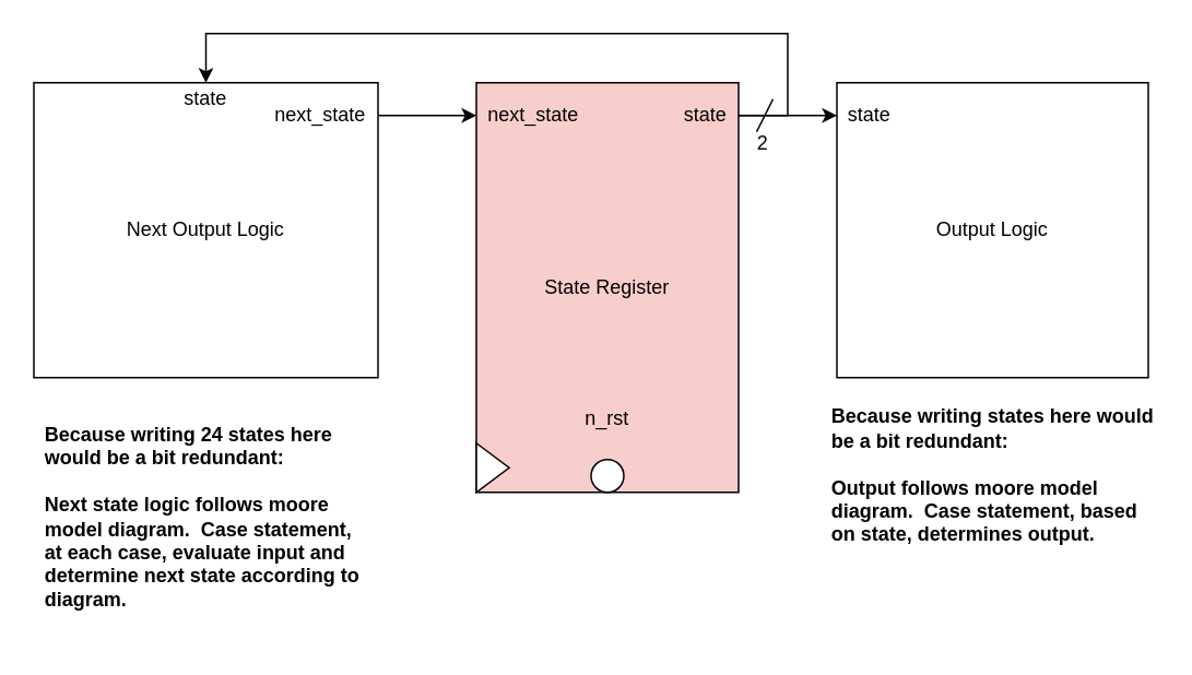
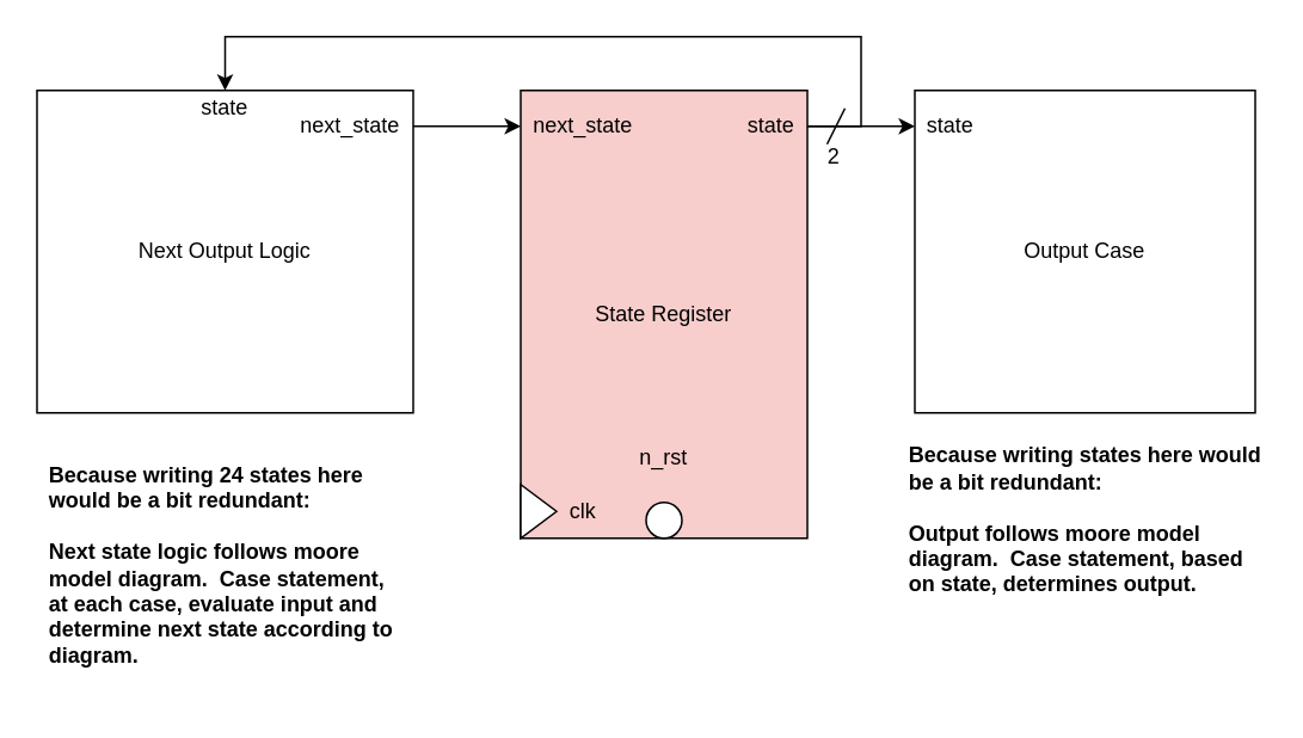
  <mxCell id="0" />
  <mxCell id="1" parent="0" />
  <mxCell id="2" value="State Register" style="rounded=0;whiteSpace=wrap;html=1;fillColor=#f8cecc;" parent="1" vertex="1"><mxGeometry x="290" y="50" width="160" height="250" as="geometry" /></mxCell>
  <mxCell id="3" value="Next Output Logic" style="rounded=0;whiteSpace=wrap;html=1;" parent="1" vertex="1"><mxGeometry x="20" y="50" width="210" height="180" as="geometry" /></mxCell>
- <mxCell id="4" value="Output Logic" style="rounded=0;whiteSpace=wrap;html=1;" parent="1" vertex="1"><mxGeometry x="510" y="50" width="190" height="180" as="geometry" /></mxCell>
+ <mxCell id="4" value="Output Case" style="rounded=0;whiteSpace=wrap;html=1;" parent="1" vertex="1"><mxGeometry x="510" y="50" width="190" height="180" as="geometry" /></mxCell>
  <mxCell id="5" value="" style="triangle;whiteSpace=wrap;html=1;" parent="1" vertex="1"><mxGeometry x="290" y="270" width="20" height="30" as="geometry" /></mxCell>
  <mxCell id="6" value="" style="ellipse;whiteSpace=wrap;html=1;aspect=fixed;" parent="1" vertex="1"><mxGeometry x="360" y="280" width="20" height="20" as="geometry" /></mxCell>
+ <mxCell id="7" value="clk" style="text;html=1;strokeColor=none;fillColor=none;align=center;verticalAlign=middle;whiteSpace=wrap;rounded=0;" parent="1" vertex="1"><mxGeometry x="310" y="275" width="30" height="20" as="geometry" /></mxCell>
  <mxCell id="8" value="n_rst" style="text;html=1;strokeColor=none;fillColor=none;align=center;verticalAlign=middle;whiteSpace=wrap;rounded=0;" parent="1" vertex="1"><mxGeometry x="350" y="245" width="40" height="20" as="geometry" /></mxCell>
  <mxCell id="9" style="edgeStyle=orthogonalEdgeStyle;rounded=0;orthogonalLoop=1;jettySize=auto;html=1;entryX=0;entryY=0.5;entryDx=0;entryDy=0;" parent="1" source="11" target="13" edge="1"><mxGeometry relative="1" as="geometry" /></mxCell>
  <mxCell id="10" style="edgeStyle=orthogonalEdgeStyle;rounded=0;orthogonalLoop=1;jettySize=auto;html=1;entryX=0.5;entryY=0;entryDx=0;entryDy=0;" parent="1" source="11" target="3" edge="1"><mxGeometry relative="1" as="geometry"><Array as="points"><mxPoint x="480" y="70" /><mxPoint x="480" y="20" /><mxPoint x="125" y="20" /></Array></mxGeometry></mxCell>
  <mxCell id="11" value="state" style="text;html=1;strokeColor=none;fillColor=none;align=center;verticalAlign=middle;whiteSpace=wrap;rounded=0;" parent="1" vertex="1"><mxGeometry x="410" y="60" width="40" height="20" as="geometry" /></mxCell>
  <mxCell id="12" value="state" style="text;html=1;strokeColor=none;fillColor=none;align=center;verticalAlign=middle;whiteSpace=wrap;rounded=0;" parent="1" vertex="1"><mxGeometry x="105" y="50" width="40" height="20" as="geometry" /></mxCell>
  <mxCell id="13" value="state" style="text;html=1;strokeColor=none;fillColor=none;align=center;verticalAlign=middle;whiteSpace=wrap;rounded=0;" parent="1" vertex="1"><mxGeometry x="510" y="60" width="40" height="20" as="geometry" /></mxCell>
  <mxCell id="14" value="" style="endArrow=none;html=1;" parent="1" edge="1"><mxGeometry width="50" height="50" relative="1" as="geometry"><mxPoint x="461" y="80" as="sourcePoint" /><mxPoint x="471" y="60" as="targetPoint" /></mxGeometry></mxCell>
  <mxCell id="15" value="2" style="text;html=1;strokeColor=none;fillColor=none;align=center;verticalAlign=middle;whiteSpace=wrap;rounded=0;" parent="1" vertex="1"><mxGeometry x="460" y="82" width="10" height="10" as="geometry" /></mxCell>
  <mxCell id="16" value="&lt;div align=&quot;left&quot;&gt;&lt;div align=&quot;left&quot;&gt;Because writing 24 states here would be a bit redundant:&lt;/div&gt;&lt;div align=&quot;left&quot;&gt;&lt;br&gt;&lt;/div&gt;&lt;div align=&quot;left&quot;&gt;Next state logic follows moore model diagram.&amp;nbsp; Case statement, at each case, evaluate input and determine next state according to diagram.&lt;/div&gt;&lt;/div&gt;" style="text;html=1;strokeColor=none;fillColor=none;align=left;verticalAlign=middle;whiteSpace=wrap;rounded=0;fontStyle=1" parent="1" vertex="1"><mxGeometry x="25" y="240" width="200" height="150" as="geometry" /></mxCell>
  <mxCell id="17" value="&lt;div align=&quot;left&quot;&gt;&lt;div align=&quot;left&quot;&gt;Because writing states here would be a bit redundant:&lt;/div&gt;&lt;div align=&quot;left&quot;&gt;&lt;br&gt;&lt;/div&gt;&lt;div align=&quot;left&quot;&gt;Output follows moore model diagram.&amp;nbsp; Case statement, based on state, determines output.&lt;/div&gt;&lt;/div&gt;" style="text;html=1;strokeColor=none;fillColor=none;align=left;verticalAlign=middle;whiteSpace=wrap;rounded=0;fontStyle=1" parent="1" vertex="1"><mxGeometry x="505" y="240" width="200" height="100" as="geometry" /></mxCell>
  <mxCell id="18" value="next_state" style="text;html=1;strokeColor=none;fillColor=none;align=center;verticalAlign=middle;whiteSpace=wrap;rounded=0;" vertex="1" parent="1"><mxGeometry x="290" y="60" width="70" height="20" as="geometry" /></mxCell>
  <mxCell id="19" style="edgeStyle=orthogonalEdgeStyle;rounded=0;orthogonalLoop=1;jettySize=auto;html=1;entryX=0;entryY=0.5;entryDx=0;entryDy=0;" edge="1" parent="1" source="20" target="18"><mxGeometry relative="1" as="geometry" /></mxCell>
  <mxCell id="20" value="next_state" style="text;html=1;strokeColor=none;fillColor=none;align=center;verticalAlign=middle;whiteSpace=wrap;rounded=0;" vertex="1" parent="1"><mxGeometry x="160" y="60" width="70" height="20" as="geometry" /></mxCell>
